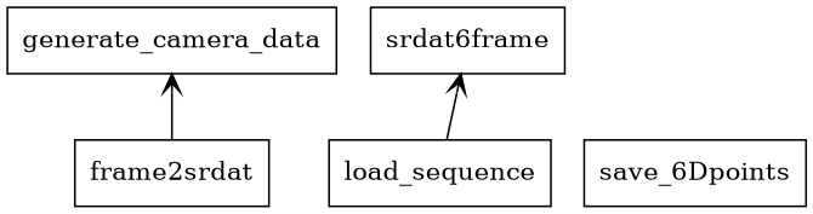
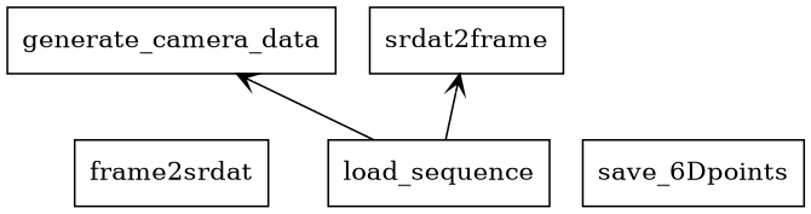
  digraph {
    rankdir=BT
    node [shape=box]
    edge [arrowhead=open arrowtail=none]
    n1 [label=frame2srdat]
    n2 [label=generate_camera_data]
    n3 [label=load_sequence]
-   n4 [label=srdat6frame]
+   n4 [label=srdat2frame]
    n5 [label=save_6Dpoints]
-   n1 -> n2
+   n3 -> n2
    n3 -> n4
  }
